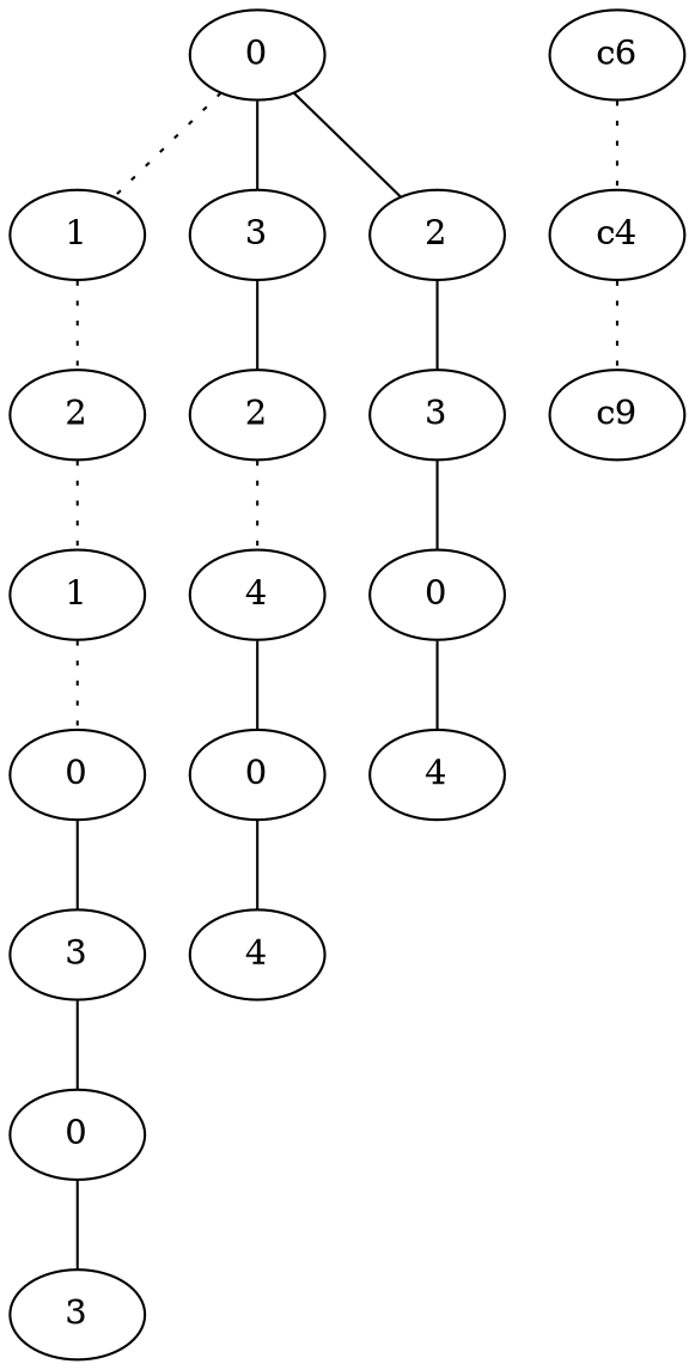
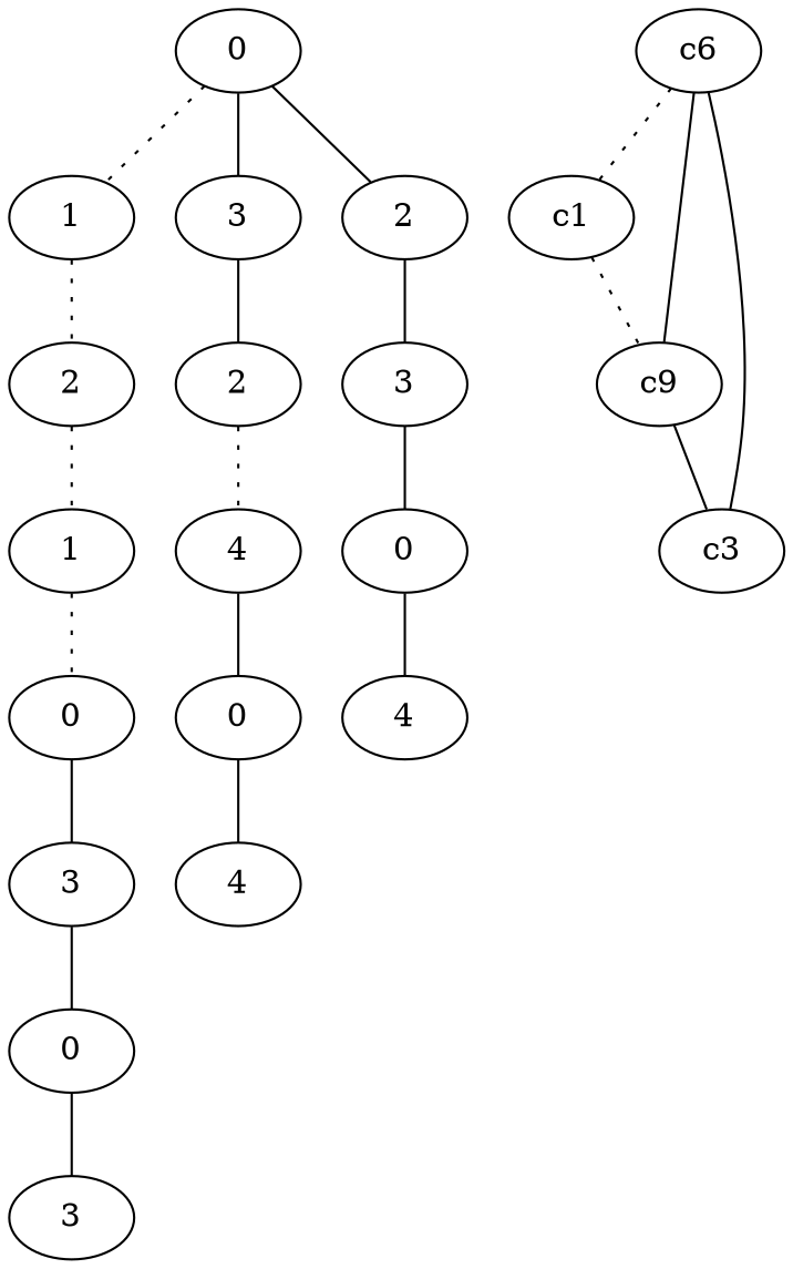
  graph {
    n1 [label=0]
    n2 [label=1]
    n3 [label=3]
    n4 [label=2]
    n5 [label=2]
    n6 [label=2]
    n7 [label=3]
    n8 [label=1]
    n9 [label=0]
    n10 [label=3]
    n11 [label=0]
    n12 [label=3]
    n13 [label=4]
    n14 [label=0]
    n15 [label=4]
    n16 [label=0]
    n17 [label=4]
    n18 [label=c6]
-   c1 [label=c4]
+   c1
    n20 [label=c9]
+   c3
    n1 -- n2 [style=dotted]
    n1 -- n3
    n1 -- n4
    n2 -- n5 [style=dotted]
    n3 -- n6
    n4 -- n7
    n5 -- n8 [style=dotted]
    n6 -- n13 [style=dotted]
    n7 -- n16
    n8 -- n9 [style=dotted]
    n9 -- n10
    n10 -- n11
    n11 -- n12
    n13 -- n14
    n14 -- n15
    n16 -- n17
    n18 -- c1 [style=dotted]
+   n18 -- n20
+   n18 -- c3
    c1 -- n20 [style=dotted]
+   n20 -- c3
  }
